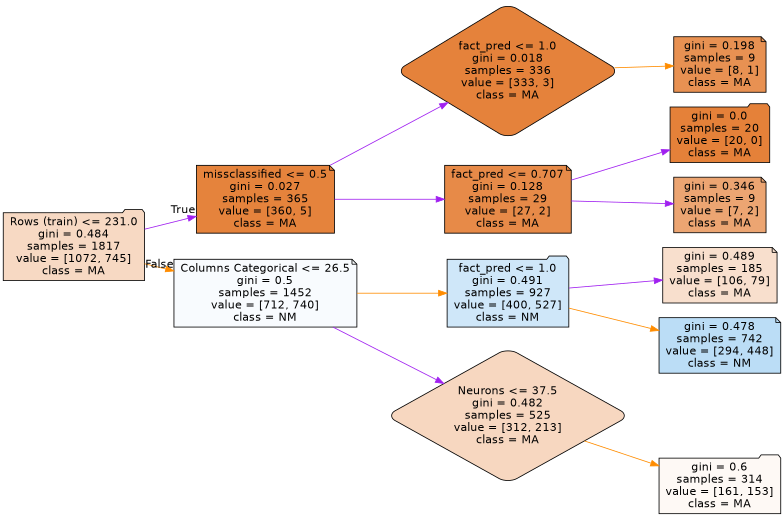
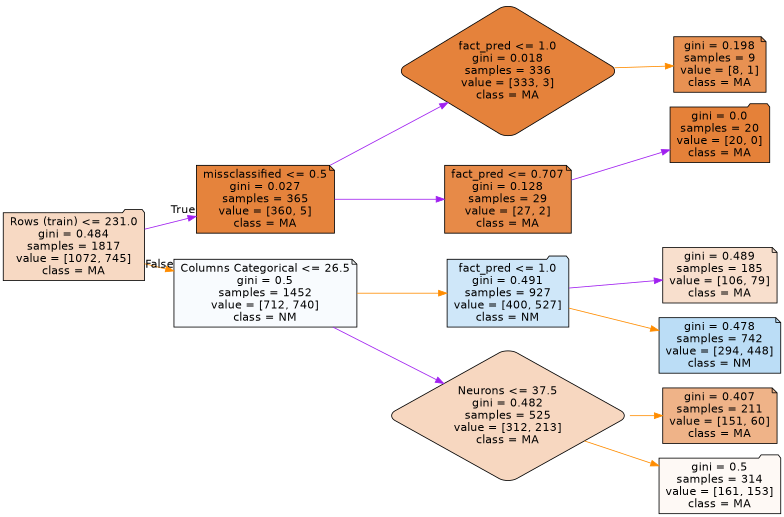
  digraph {
    rankdir=LR
    node [color=black fontname=helvetica shape=note style="filled, rounded"]
    edge [color=purple fontname=helvetica]
    n1 [fillcolor="#f7d9c3" label="Rows (train) <= 231.0\ngini = 0.484\nsamples = 1817\nvalue = [1072, 745]\nclass = MA" shape=folder]
    n2 [fillcolor="#e5833c" label="missclassified <= 0.5\ngini = 0.027\nsamples = 365\nvalue = [360, 5]\nclass = MA"]
    n3 [fillcolor="#f8fbfe" label="Columns Categorical <= 26.5\ngini = 0.5\nsamples = 1452\nvalue = [712, 740]\nclass = NM"]
    n4 [fillcolor="#e5823b" label="fact_pred <= 1.0\ngini = 0.018\nsamples = 336\nvalue = [333, 3]\nclass = MA" shape=diamond]
    n5 [fillcolor="#e78a48" label="fact_pred <= 0.707\ngini = 0.128\nsamples = 29\nvalue = [27, 2]\nclass = MA"]
    n6 [fillcolor="#cfe7f9" label="fact_pred <= 1.0\ngini = 0.491\nsamples = 927\nvalue = [400, 527]\nclass = NM" shape=folder]
    n7 [fillcolor="#f7d7c0" label="Neurons <= 37.5\ngini = 0.482\nsamples = 525\nvalue = [312, 213]\nclass = MA" shape=diamond]
    n8 [fillcolor="#e89152" label="gini = 0.198\nsamples = 9\nvalue = [8, 1]\nclass = MA"]
    n9 [fillcolor="#e58139" label="gini = 0.0\nsamples = 20\nvalue = [20, 0]\nclass = MA" shape=folder]
-   n10 [fillcolor="#eca572" label="gini = 0.346\nsamples = 9\nvalue = [7, 2]\nclass = MA"]
    n11 [fillcolor="#f8dfcd" label="gini = 0.489\nsamples = 185\nvalue = [106, 79]\nclass = MA"]
    n12 [fillcolor="#bbddf6" label="gini = 0.478\nsamples = 742\nvalue = [294, 448]\nclass = NM"]
-   n14 [fillcolor="#fef9f5" label="gini = 0.6\nsamples = 314\nvalue = [161, 153]\nclass = MA" shape=folder]
+   n13 [fillcolor="#efb388" label="gini = 0.407\nsamples = 211\nvalue = [151, 60]\nclass = MA"]
+   n14 [fillcolor="#fef9f5" label="gini = 0.5\nsamples = 314\nvalue = [161, 153]\nclass = MA" shape=folder]
    n1 -> n2 [headlabel=True labelangle=45 labeldistance=2.5]
    n1 -> n3 [color=darkorange headlabel=False labelangle=-45 labeldistance=2.5]
    n2 -> n4
    n2 -> n5
    n3 -> n6 [color=darkorange]
    n3 -> n7
    n4 -> n8 [color=darkorange]
    n5 -> n9
-   n5 -> n10
    n6 -> n11
    n6 -> n12 [color=darkorange]
+   n7 -> n13 [color=darkorange]
    n7 -> n14 [color=darkorange]
  }
